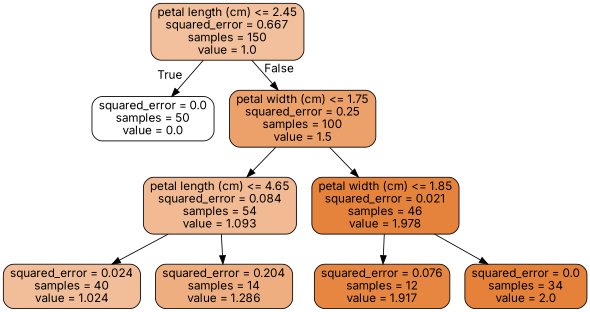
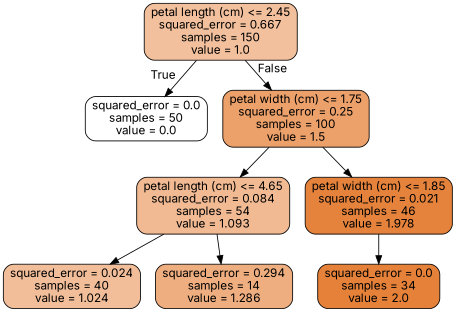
  digraph {
    fontname=Inter
    node [color=black fontname=Inter shape=box style="filled, rounded"]
    edge [fontname=Inter]
    n1 [fillcolor="#f2c09c" label="petal length (cm) <= 2.45\nsquared_error = 0.667\nsamples = 150\nvalue = 1.0"]
    n2 [fillcolor="#ffffff" label="squared_error = 0.0\nsamples = 50\nvalue = 0.0"]
    n3 [fillcolor="#eca06a" label="petal width (cm) <= 1.75\nsquared_error = 0.25\nsamples = 100\nvalue = 1.5"]
    n4 [fillcolor="#f1ba93" label="petal length (cm) <= 4.65\nsquared_error = 0.084\nsamples = 54\nvalue = 1.093"]
    n5 [fillcolor="#e5823b" label="petal width (cm) <= 1.85\nsquared_error = 0.021\nsamples = 46\nvalue = 1.978"]
    n6 [fillcolor="#f2be9a" label="squared_error = 0.024\nsamples = 40\nvalue = 1.024"]
-   n7 [fillcolor="#eeae80" label="squared_error = 0.204\nsamples = 14\nvalue = 1.286"]
-   n8 [fillcolor="#e68641" label="squared_error = 0.076\nsamples = 12\nvalue = 1.917"]
+   n7 [fillcolor="#eeae80" label="squared_error = 0.294\nsamples = 14\nvalue = 1.286"]
    n9 [fillcolor="#e58139" label="squared_error = 0.0\nsamples = 34\nvalue = 2.0"]
    n1 -> n2 [headlabel=True labelangle=45 labeldistance=2.5]
    n1 -> n3 [headlabel=False labelangle=-45 labeldistance=2.5]
    n3 -> n4
    n3 -> n5
    n4 -> n6
    n4 -> n7
-   n5 -> n8
    n5 -> n9
  }
